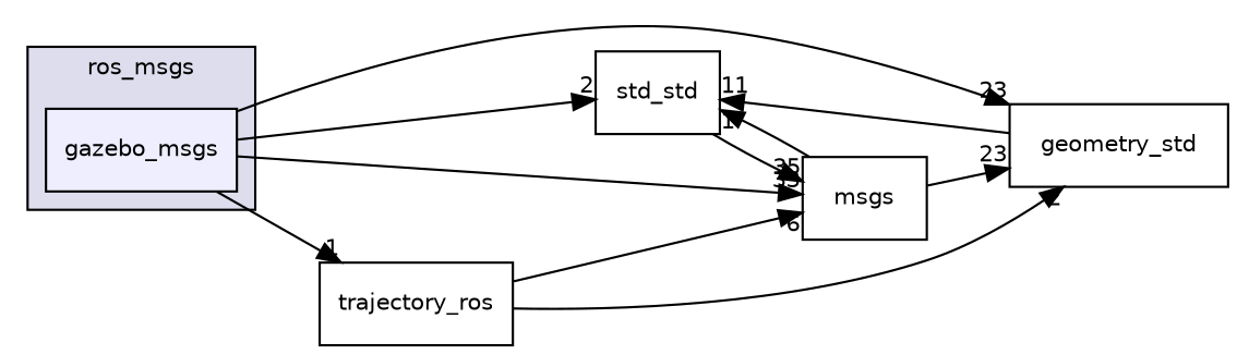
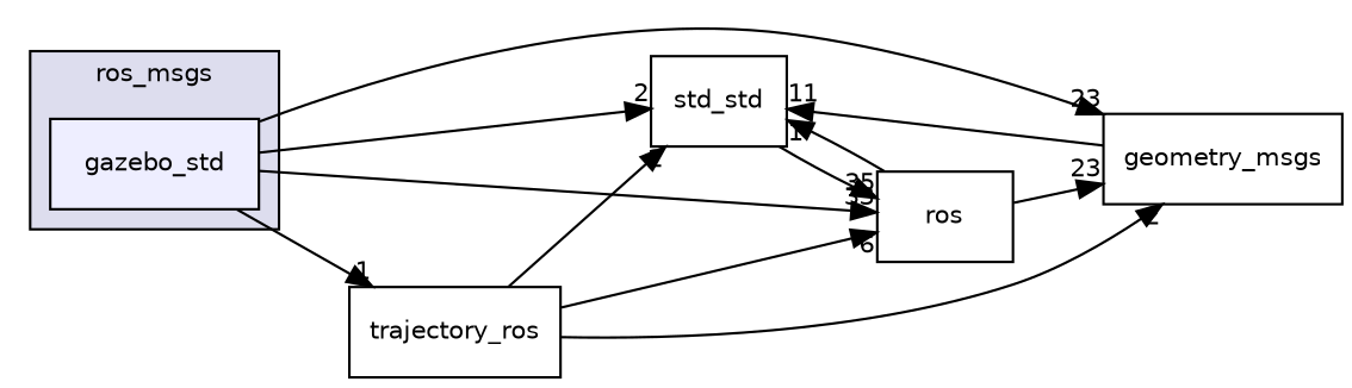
  digraph {
    compound=true
    rankdir=LR
    node [fontname=Helvetica fontsize=10 shape=box]
    edge [headlabel=2 labeldistance=1.5 labelfontname=Helvetica labelfontsize=10]
-   n1 [fillcolor="#eeeeff" label=gazebo_msgs pencolor=black style=filled]
+   n1 [fillcolor="#eeeeff" label=gazebo_std pencolor=black style=filled]
    n2 [label=std_std]
-   n3 [label=geometry_std]
+   n3 [label=geometry_msgs]
    n4 [label=trajectory_ros]
-   n5 [label=msgs]
+   n5 [label=ros]
    subgraph cluster_1 {
      bgcolor="#ddddee"
      fontname=Helvetica
      fontsize=10
      label=ros_msgs
      pencolor=black
      n1
    }
    n1 -> n2
    n1 -> n3 [headlabel=23]
    n1 -> n4 [headlabel=1]
    n1 -> n5 [headlabel=33]
    n2 -> n5 [headlabel=35]
    n3 -> n2 [headlabel=11]
+   n4 -> n2
    n4 -> n3
    n4 -> n5 [headlabel=6]
    n5 -> n2 [headlabel=1]
    n5 -> n3 [headlabel=23]
  }
